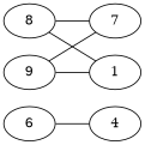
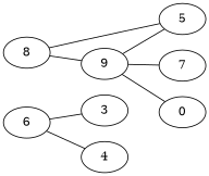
  graph {
    rankdir=LR
    6
+   3
    4
    8
    7
-   5 [label=1]
+   5
    9
+   0
+   6 -- 3
    6 -- 4
-   8 -- 7
+   8 -- 9
    8 -- 5
    9 -- 7
    9 -- 5
+   9 -- 0
  }
